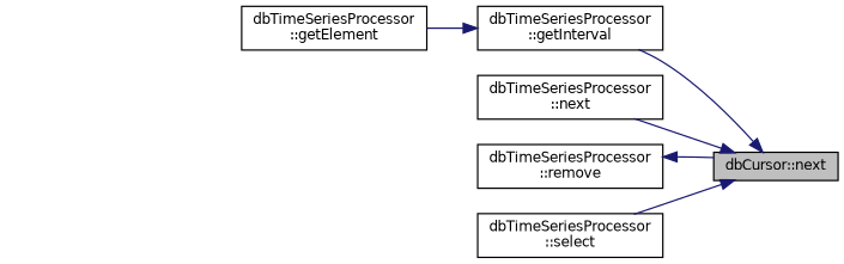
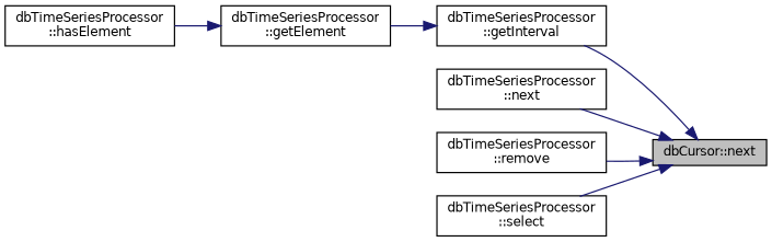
  digraph {
    rankdir=RL
    node [color=black fillcolor=white fontname=Helvetica fontsize=10 shape=record style=filled]
    edge [color=midnightblue dir=back fontname=Helvetica fontsize=10 labelfontname=Helvetica labelfontsize=10 style=solid]
    n1 [fillcolor=grey75 fontcolor=black height=0.2 label="dbCursor::next" width=0.4]
    n2 [height=0.2 label="dbTimeSeriesProcessor\l::getInterval" width=0.4]
    n3 [height=0.2 label="dbTimeSeriesProcessor\l::next" width=0.4]
    n4 [height=0.2 label="dbTimeSeriesProcessor\l::remove" width=0.4]
    n5 [height=0.2 label="dbTimeSeriesProcessor\l::select" width=0.4]
    n6 [height=0.2 label="dbTimeSeriesProcessor\l::getElement" width=0.4]
+   n7 [height=0.2 label="dbTimeSeriesProcessor\l::hasElement" width=0.4]
    n1 -> n2
    n1 -> n3
-   n4 -> n1
+   n1 -> n4
    n1 -> n5
    n2 -> n6
+   n6 -> n7
  }
